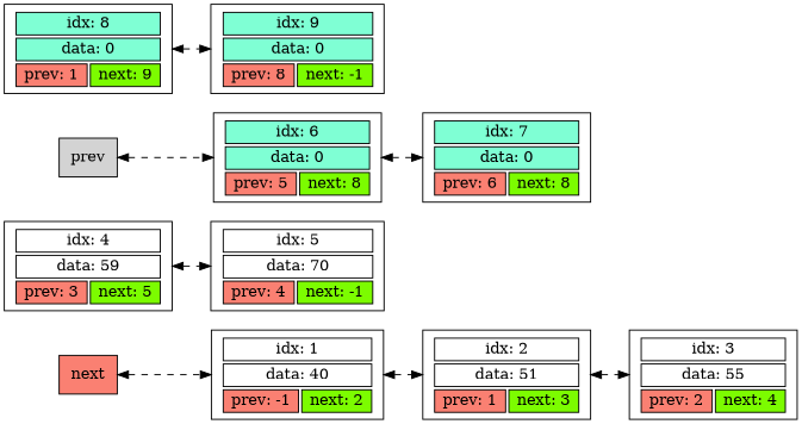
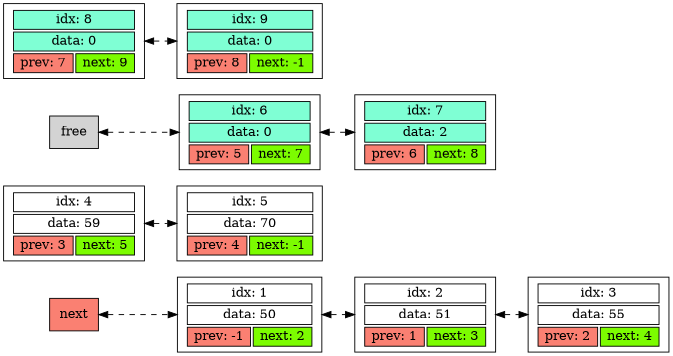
  digraph {
    dirtype=both
    rankdir=LR
    node [shape=box]
    edge [dir=both style=dashed]
-   n1 [label=<<TABLE BORDER="0" CELLBORDER="1" CELLSPACING="3"> 		<TR><TD COLSPAN="2" BGCOLOR="white"> idx: 1 </TD></TR> 		<TR><TD COLSPAN="2" BGCOLOR="white"> data: 40 </TD></TR> 		<TR><TD BGCOLOR="salmon" PORT="prev"> prev: -1 </TD> 		<TD BGCOLOR="lawngreen" PORT="next"> next: 2 </TD></TR> 	</TABLE>>]
+   n1 [label=<<TABLE BORDER="0" CELLBORDER="1" CELLSPACING="3"> 		<TR><TD COLSPAN="2" BGCOLOR="white"> idx: 1 </TD></TR> 		<TR><TD COLSPAN="2" BGCOLOR="white"> data: 50 </TD></TR> 		<TR><TD BGCOLOR="salmon" PORT="prev"> prev: -1 </TD> 		<TD BGCOLOR="lawngreen" PORT="next"> next: 2 </TD></TR> 	</TABLE>>]
    n2 [label=<<TABLE BORDER="0" CELLBORDER="1" CELLSPACING="3"> 		<TR><TD COLSPAN="2" BGCOLOR="white"> idx: 2 </TD></TR> 		<TR><TD COLSPAN="2" BGCOLOR="white"> data: 51 </TD></TR> 		<TR><TD BGCOLOR="salmon" PORT="prev"> prev: 1 </TD> 		<TD BGCOLOR="lawngreen" PORT="next"> next: 3 </TD></TR> 	</TABLE>>]
    n3 [label=<<TABLE BORDER="0" CELLBORDER="1" CELLSPACING="3"> 		<TR><TD COLSPAN="2" BGCOLOR="white"> idx: 3 </TD></TR> 		<TR><TD COLSPAN="2" BGCOLOR="white"> data: 55 </TD></TR> 		<TR><TD BGCOLOR="salmon" PORT="prev"> prev: 2 </TD> 		<TD BGCOLOR="lawngreen" PORT="next"> next: 4 </TD></TR> 	</TABLE>>]
    n4 [label=<<TABLE BORDER="0" CELLBORDER="1" CELLSPACING="3"> 		<TR><TD COLSPAN="2" BGCOLOR="white"> idx: 4 </TD></TR> 		<TR><TD COLSPAN="2" BGCOLOR="white"> data: 59 </TD></TR> 		<TR><TD BGCOLOR="salmon" PORT="prev"> prev: 3 </TD> 		<TD BGCOLOR="lawngreen" PORT="next"> next: 5 </TD></TR> 	</TABLE>>]
    n5 [label=<<TABLE BORDER="0" CELLBORDER="1" CELLSPACING="3"> 		<TR><TD COLSPAN="2" BGCOLOR="white"> idx: 5 </TD></TR> 		<TR><TD COLSPAN="2" BGCOLOR="white"> data: 70 </TD></TR> 		<TR><TD BGCOLOR="salmon" PORT="prev"> prev: 4 </TD> 		<TD BGCOLOR="lawngreen" PORT="next"> next: -1 </TD></TR> 	</TABLE>>]
    n6 [fillcolor=salmon label=next style=filled]
-   n7 [label=<<TABLE BORDER="0" CELLBORDER="1" CELLSPACING="3"> 		<TR><TD COLSPAN="2" BGCOLOR="aquamarine"> idx: 6 </TD></TR> 		<TR><TD COLSPAN="2" BGCOLOR="aquamarine"> data: 0 </TD></TR> 		<TR><TD BGCOLOR="salmon" PORT="prev"> prev: 5 </TD> 		<TD BGCOLOR="lawngreen" PORT="next"> next: 8 </TD></TR> 	</TABLE>>]
-   n8 [label=<<TABLE BORDER="0" CELLBORDER="1" CELLSPACING="3"> 		<TR><TD COLSPAN="2" BGCOLOR="aquamarine"> idx: 7 </TD></TR> 		<TR><TD COLSPAN="2" BGCOLOR="aquamarine"> data: 0 </TD></TR> 		<TR><TD BGCOLOR="salmon" PORT="prev"> prev: 6 </TD> 		<TD BGCOLOR="lawngreen" PORT="next"> next: 8 </TD></TR> 	</TABLE>>]
-   n9 [label=<<TABLE BORDER="0" CELLBORDER="1" CELLSPACING="3"> 		<TR><TD COLSPAN="2" BGCOLOR="aquamarine"> idx: 8 </TD></TR> 		<TR><TD COLSPAN="2" BGCOLOR="aquamarine"> data: 0 </TD></TR> 		<TR><TD BGCOLOR="salmon" PORT="prev"> prev: 1 </TD> 		<TD BGCOLOR="lawngreen" PORT="next"> next: 9 </TD></TR> 	</TABLE>>]
+   n7 [label=<<TABLE BORDER="0" CELLBORDER="1" CELLSPACING="3"> 		<TR><TD COLSPAN="2" BGCOLOR="aquamarine"> idx: 6 </TD></TR> 		<TR><TD COLSPAN="2" BGCOLOR="aquamarine"> data: 0 </TD></TR> 		<TR><TD BGCOLOR="salmon" PORT="prev"> prev: 5 </TD> 		<TD BGCOLOR="lawngreen" PORT="next"> next: 7 </TD></TR> 	</TABLE>>]
+   n8 [label=<<TABLE BORDER="0" CELLBORDER="1" CELLSPACING="3"> 		<TR><TD COLSPAN="2" BGCOLOR="aquamarine"> idx: 7 </TD></TR> 		<TR><TD COLSPAN="2" BGCOLOR="aquamarine"> data: 2 </TD></TR> 		<TR><TD BGCOLOR="salmon" PORT="prev"> prev: 6 </TD> 		<TD BGCOLOR="lawngreen" PORT="next"> next: 8 </TD></TR> 	</TABLE>>]
+   n9 [label=<<TABLE BORDER="0" CELLBORDER="1" CELLSPACING="3"> 		<TR><TD COLSPAN="2" BGCOLOR="aquamarine"> idx: 8 </TD></TR> 		<TR><TD COLSPAN="2" BGCOLOR="aquamarine"> data: 0 </TD></TR> 		<TR><TD BGCOLOR="salmon" PORT="prev"> prev: 7 </TD> 		<TD BGCOLOR="lawngreen" PORT="next"> next: 9 </TD></TR> 	</TABLE>>]
    n10 [label=<<TABLE BORDER="0" CELLBORDER="1" CELLSPACING="3"> 		<TR><TD COLSPAN="2" BGCOLOR="aquamarine"> idx: 9 </TD></TR> 		<TR><TD COLSPAN="2" BGCOLOR="aquamarine"> data: 0 </TD></TR> 		<TR><TD BGCOLOR="salmon" PORT="prev"> prev: 8 </TD> 		<TD BGCOLOR="lawngreen" PORT="next"> next: -1 </TD></TR> 	</TABLE>>]
-   free [fillcolor=lightgrey style=filled label=prev]
+   free [fillcolor=lightgrey style=filled]
    n1 -> n2
    n2 -> n3
    n4 -> n5
    n6 -> n1
    n7 -> n8
    n9 -> n10
    free -> n7
  }
